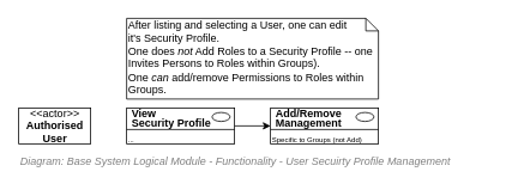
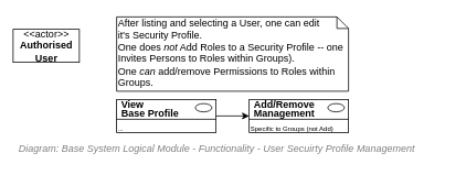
  <mxCell id="0" />
  <mxCell id="1" value="Diagram/Use Cases" parent="0" />
- <mxCell id="2" value="&amp;lt;&amp;lt;actor&amp;gt;&amp;gt;&lt;br&gt;&lt;b&gt;Authorised&lt;br&gt;User&lt;br&gt;&lt;/b&gt;" style="text;html=1;align=center;verticalAlign=middle;dashed=0;fillColor=#ffffff;strokeColor=#000000;" parent="1" vertex="1"><mxGeometry x="20" y="120" width="80" height="40" as="geometry" /></mxCell>
+ <mxCell id="2" value="&amp;lt;&amp;lt;actor&amp;gt;&amp;gt;&lt;br&gt;&lt;b&gt;Authorised&lt;br&gt;User&lt;br&gt;&lt;/b&gt;" style="text;html=1;align=center;verticalAlign=middle;dashed=0;fillColor=#ffffff;strokeColor=#000000;" parent="1" vertex="1"><mxGeometry x="15" y="35" width="80" height="40" as="geometry" /></mxCell>
  <mxCell id="3" value="" style="fontStyle=1;align=left;verticalAlign=top;childLayout=stackLayout;horizontal=1;horizontalStack=0;resizeParent=1;resizeParentMax=0;resizeLast=0;marginBottom=0;" parent="1" vertex="1"><mxGeometry x="140" y="120" width="120" height="40" as="geometry" /></mxCell>
- <mxCell id="4" value="&lt;p style=&quot;line-height: 0.9;&quot;&gt;View &lt;br&gt;Security Profile&lt;/p&gt;" style="html=1;align=left;spacingLeft=4;verticalAlign=middle;strokeColor=none;fillColor=none;fontStyle=1;spacingTop=2;" parent="3" vertex="1"><mxGeometry width="120" height="20" as="geometry" /></mxCell>
+ <mxCell id="4" value="&lt;p style=&quot;line-height: 0.9;&quot;&gt;View &lt;br&gt;Base Profile&lt;/p&gt;" style="html=1;align=left;spacingLeft=4;verticalAlign=middle;strokeColor=none;fillColor=none;fontStyle=1;spacingTop=2;" parent="3" vertex="1"><mxGeometry width="120" height="20" as="geometry" /></mxCell>
  <mxCell id="5" value="" style="shape=ellipse;" parent="4" vertex="1"><mxGeometry x="1" width="20" height="10" relative="1" as="geometry"><mxPoint x="-25" y="5" as="offset" /></mxGeometry></mxCell>
  <mxCell id="6" value="" style="line;strokeWidth=1;fillColor=none;align=left;verticalAlign=middle;spacingTop=-1;spacingLeft=3;spacingRight=3;rotatable=0;labelPosition=right;points=[];portConstraint=eastwest;" parent="3" vertex="1"><mxGeometry y="20" width="120" height="8" as="geometry" /></mxCell>
  <mxCell id="7" value="..." style="html=1;align=left;spacingLeft=4;verticalAlign=top;strokeColor=none;fillColor=none;fontSize=8;spacing=-2;" parent="3" vertex="1"><mxGeometry y="28" width="120" height="12" as="geometry" /></mxCell>
  <mxCell id="8" value="After listing and selecting a User, one can edit&lt;br&gt;it's Security Profile.&lt;br&gt;One does &lt;i&gt;not&lt;/i&gt; Add Roles to a Security Profile -- one Invites Persons to Roles within Groups).&lt;br&gt;One &lt;i&gt;can&lt;/i&gt; add/remove Permissions to Roles within Groups." style="shape=note;whiteSpace=wrap;html=1;size=14;verticalAlign=top;align=left;spacingTop=-6;strokeWidth=1;fillColor=none;fontSize=12;" parent="1" vertex="1"><mxGeometry x="140" y="20" width="280" height="90" as="geometry" /></mxCell>
  <mxCell id="9" value="" style="fontStyle=1;align=left;verticalAlign=top;childLayout=stackLayout;horizontal=1;horizontalStack=0;resizeParent=1;resizeParentMax=0;resizeLast=0;marginBottom=0;" vertex="1" parent="1"><mxGeometry x="300" y="120" width="120" height="40" as="geometry" /></mxCell>
  <mxCell id="10" value="&lt;p style=&quot;line-height: 0.9;&quot;&gt;Add/Remove&lt;br&gt;Management&lt;/p&gt;" style="html=1;align=left;spacingLeft=4;verticalAlign=middle;strokeColor=none;fillColor=none;fontStyle=1;spacingTop=2;" vertex="1" parent="9"><mxGeometry width="120" height="20" as="geometry" /></mxCell>
  <mxCell id="11" value="" style="shape=ellipse;" vertex="1" parent="10"><mxGeometry x="1" width="20" height="10" relative="1" as="geometry"><mxPoint x="-25" y="5" as="offset" /></mxGeometry></mxCell>
  <mxCell id="12" value="" style="line;strokeWidth=1;fillColor=none;align=left;verticalAlign=middle;spacingTop=-1;spacingLeft=3;spacingRight=3;rotatable=0;labelPosition=right;points=[];portConstraint=eastwest;" vertex="1" parent="9"><mxGeometry y="20" width="120" height="8" as="geometry" /></mxCell>
  <mxCell id="13" value="Specific to Groups (not Add)" style="html=1;align=left;spacingLeft=4;verticalAlign=top;strokeColor=none;fillColor=none;fontSize=8;spacing=-2;" vertex="1" parent="9"><mxGeometry y="28" width="120" height="12" as="geometry" /></mxCell>
  <mxCell id="14" style="rounded=0;orthogonalLoop=1;jettySize=auto;html=1;exitX=1;exitY=1;exitDx=0;exitDy=0;entryX=0;entryY=0.5;entryDx=0;entryDy=0;" edge="1" parent="1" source="4" target="9"><mxGeometry relative="1" as="geometry" /></mxCell>
  <mxCell id="15" value="Title/Diagram" parent="0" />
  <mxCell id="16" value="&lt;font style=&quot;font-size: 12px&quot;&gt;&lt;span style=&quot;font-size: 12px&quot;&gt;Diagram: Base System Logical Module -&amp;nbsp;&lt;/span&gt;&lt;span style=&quot;font-size: 12px&quot;&gt;Functionality -&amp;nbsp;&lt;/span&gt;User Secuirty Profile Management&lt;/font&gt;" style="text;strokeColor=none;fillColor=none;html=1;fontSize=12;fontStyle=2;verticalAlign=middle;align=left;shadow=0;glass=0;comic=0;opacity=30;fontColor=#808080;" parent="15" vertex="1"><mxGeometry x="20" y="170" width="520" height="20" as="geometry" /></mxCell>
  <mxCell id="17" value="About" parent="0" />
